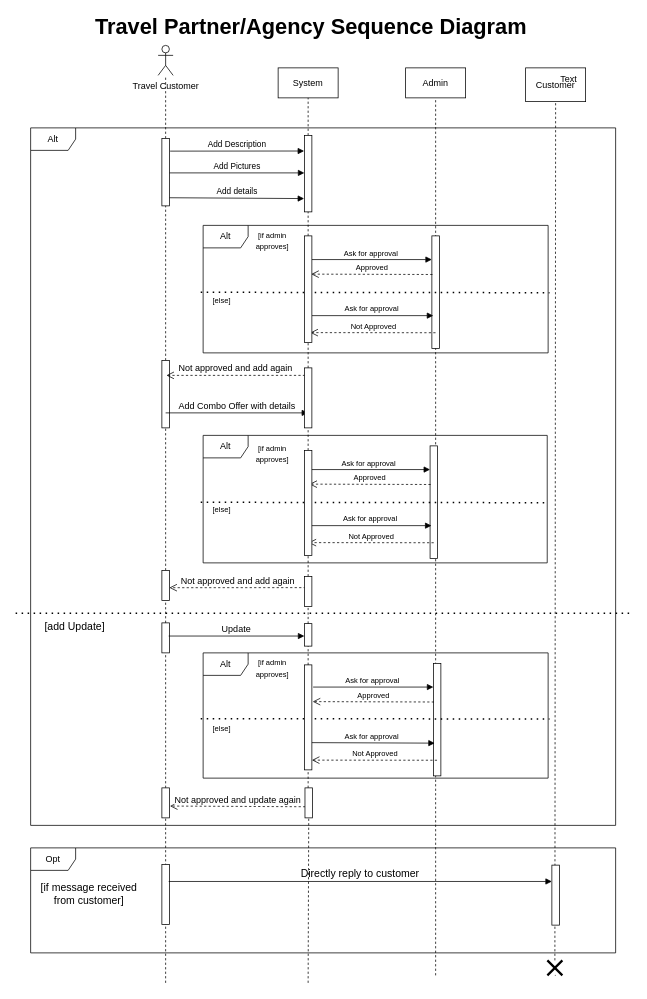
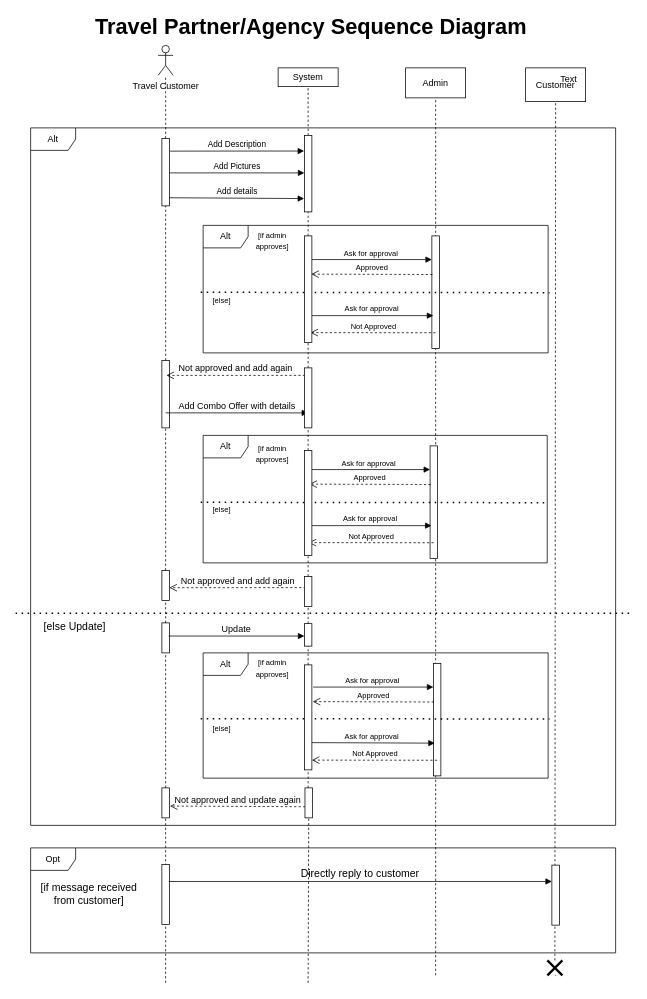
  <mxCell id="0" />
  <mxCell id="1" parent="0" />
  <mxCell id="2" value="Alt" style="shape=umlFrame;whiteSpace=wrap;html=1;" parent="1" vertex="1"><mxGeometry x="40" y="170" width="780" height="930" as="geometry" /></mxCell>
  <mxCell id="3" value="Travel Customer" style="shape=umlActor;verticalLabelPosition=bottom;verticalAlign=top;html=1;outlineConnect=0;" parent="1" vertex="1"><mxGeometry x="210" y="60" width="20" height="40" as="geometry" /></mxCell>
- <mxCell id="4" value="System" style="rounded=0;whiteSpace=wrap;html=1;" parent="1" vertex="1"><mxGeometry x="370" y="90" width="80" height="40" as="geometry" /></mxCell>
+ <mxCell id="4" value="System" style="rounded=0;whiteSpace=wrap;html=1;" parent="1" vertex="1"><mxGeometry x="370" y="90" width="80" height="25" as="geometry" /></mxCell>
  <mxCell id="5" value="Admin" style="rounded=0;whiteSpace=wrap;html=1;" parent="1" vertex="1"><mxGeometry x="540" y="90" width="80" height="40" as="geometry" /></mxCell>
  <mxCell id="6" value="Customer" style="rounded=0;whiteSpace=wrap;html=1;" parent="1" vertex="1"><mxGeometry x="700" y="90" width="80" height="45" as="geometry" /></mxCell>
  <mxCell id="7" value="Text" style="text;html=1;align=center;verticalAlign=middle;resizable=0;points=[];autosize=1;" parent="6" vertex="1"><mxGeometry x="37" y="5" width="40" height="20" as="geometry" /></mxCell>
  <mxCell id="8" value="" style="endArrow=none;dashed=1;html=1;rounded=0;startArrow=none;" parent="1" source="12" target="3" edge="1"><mxGeometry width="50" height="50" relative="1" as="geometry"><mxPoint x="220" y="1060" as="sourcePoint" /><mxPoint x="220" y="260" as="targetPoint" /></mxGeometry></mxCell>
  <mxCell id="9" value="" style="endArrow=none;dashed=1;html=1;rounded=0;entryX=0.5;entryY=1;entryDx=0;entryDy=0;" parent="1" target="5" edge="1"><mxGeometry width="50" height="50" relative="1" as="geometry"><mxPoint x="580" y="1300" as="sourcePoint" /><mxPoint x="490" y="560" as="targetPoint" /></mxGeometry></mxCell>
  <mxCell id="10" value="" style="endArrow=none;dashed=1;html=1;rounded=0;entryX=0.5;entryY=1;entryDx=0;entryDy=0;startArrow=none;" parent="1" source="72" target="6" edge="1"><mxGeometry width="50" height="50" relative="1" as="geometry"><mxPoint x="740" y="1300" as="sourcePoint" /><mxPoint x="490" y="330" as="targetPoint" /></mxGeometry></mxCell>
  <mxCell id="11" value="Alt" style="shape=umlFrame;whiteSpace=wrap;html=1;" parent="1" vertex="1"><mxGeometry x="270" y="300" width="460" height="170" as="geometry" /></mxCell>
  <mxCell id="12" value="" style="html=1;points=[];perimeter=orthogonalPerimeter;" parent="1" vertex="1"><mxGeometry x="215" y="184" width="10" height="90" as="geometry" /></mxCell>
  <mxCell id="13" value="" style="endArrow=none;dashed=1;html=1;rounded=0;startArrow=none;" parent="1" source="25" target="12" edge="1"><mxGeometry width="50" height="50" relative="1" as="geometry"><mxPoint x="220" y="1060" as="sourcePoint" /><mxPoint x="220" y="260" as="targetPoint" /></mxGeometry></mxCell>
  <mxCell id="14" value="Add Description" style="html=1;verticalAlign=bottom;endArrow=block;rounded=0;entryX=-0.033;entryY=0.199;entryDx=0;entryDy=0;entryPerimeter=0;" parent="1" edge="1"><mxGeometry width="80" relative="1" as="geometry"><mxPoint x="226" y="201" as="sourcePoint" /><mxPoint x="404.67" y="200.85" as="targetPoint" /></mxGeometry></mxCell>
  <mxCell id="15" value="Add Pictures" style="html=1;verticalAlign=bottom;endArrow=block;rounded=0;exitX=1.022;exitY=0.392;exitDx=0;exitDy=0;exitPerimeter=0;" parent="1" edge="1"><mxGeometry width="80" relative="1" as="geometry"><mxPoint x="225.22" y="230.04" as="sourcePoint" /><mxPoint x="405" y="230.04" as="targetPoint" /></mxGeometry></mxCell>
  <mxCell id="16" value="Add details" style="html=1;verticalAlign=bottom;endArrow=block;rounded=0;exitX=1.022;exitY=0.693;exitDx=0;exitDy=0;exitPerimeter=0;entryX=-0.033;entryY=0.766;entryDx=0;entryDy=0;entryPerimeter=0;" parent="1" edge="1"><mxGeometry width="80" relative="1" as="geometry"><mxPoint x="225.22" y="263.16" as="sourcePoint" /><mxPoint x="404.67" y="264.26" as="targetPoint" /></mxGeometry></mxCell>
  <mxCell id="17" value="" style="html=1;points=[];perimeter=orthogonalPerimeter;" parent="1" vertex="1"><mxGeometry x="575" y="314" width="10" height="150" as="geometry" /></mxCell>
  <mxCell id="18" value="&lt;font style=&quot;font-size: 10px&quot;&gt;[if admin approves]&lt;/font&gt;" style="text;html=1;strokeColor=none;fillColor=none;align=center;verticalAlign=middle;whiteSpace=wrap;rounded=0;strokeWidth=1;" parent="1" vertex="1"><mxGeometry x="320" y="310" width="85" height="20" as="geometry" /></mxCell>
  <mxCell id="19" value="&lt;font style=&quot;font-size: 10px&quot;&gt;Ask for approval&amp;nbsp;&lt;/font&gt;" style="html=1;verticalAlign=bottom;endArrow=block;rounded=0;exitX=0.967;exitY=0.663;exitDx=0;exitDy=0;exitPerimeter=0;" parent="1" edge="1"><mxGeometry width="80" relative="1" as="geometry"><mxPoint x="414.67" y="345.6" as="sourcePoint" /><mxPoint x="575" y="345.6" as="targetPoint" /></mxGeometry></mxCell>
  <mxCell id="20" value="Approved" style="html=1;verticalAlign=bottom;endArrow=open;dashed=1;endSize=8;rounded=0;fontSize=10;exitX=0.078;exitY=0.39;exitDx=0;exitDy=0;exitPerimeter=0;entryX=0.911;entryY=0.81;entryDx=0;entryDy=0;entryPerimeter=0;" parent="1" edge="1"><mxGeometry relative="1" as="geometry"><mxPoint x="575.78" y="365.5" as="sourcePoint" /><mxPoint x="414.11" y="365" as="targetPoint" /></mxGeometry></mxCell>
  <mxCell id="21" value="" style="endArrow=none;dashed=1;html=1;dashPattern=1 3;strokeWidth=2;rounded=0;fontSize=10;exitX=-0.007;exitY=0.525;exitDx=0;exitDy=0;exitPerimeter=0;entryX=1.004;entryY=0.528;entryDx=0;entryDy=0;entryPerimeter=0;" parent="1" source="11" target="11" edge="1"><mxGeometry width="50" height="50" relative="1" as="geometry"><mxPoint x="440" y="330" as="sourcePoint" /><mxPoint x="490" y="280" as="targetPoint" /></mxGeometry></mxCell>
  <mxCell id="22" value="[else]" style="text;html=1;strokeColor=none;fillColor=none;align=center;verticalAlign=middle;whiteSpace=wrap;rounded=0;fontSize=10;" parent="1" vertex="1"><mxGeometry x="270" y="390" width="50" height="20" as="geometry" /></mxCell>
  <mxCell id="23" value="Ask for approval&amp;nbsp;" style="html=1;verticalAlign=bottom;endArrow=block;rounded=0;fontSize=10;entryX=0.189;entryY=0.709;entryDx=0;entryDy=0;entryPerimeter=0;" parent="1" target="17" edge="1"><mxGeometry width="80" relative="1" as="geometry"><mxPoint x="415" y="420.35" as="sourcePoint" /><mxPoint x="500" y="310" as="targetPoint" /></mxGeometry></mxCell>
  <mxCell id="24" value="Not Approved" style="html=1;verticalAlign=bottom;endArrow=open;dashed=1;endSize=8;rounded=0;fontSize=10;exitX=0.189;exitY=0.861;exitDx=0;exitDy=0;exitPerimeter=0;" parent="1" edge="1"><mxGeometry relative="1" as="geometry"><mxPoint x="579.89" y="443.15" as="sourcePoint" /><mxPoint x="413" y="443" as="targetPoint" /></mxGeometry></mxCell>
  <mxCell id="25" value="" style="html=1;points=[];perimeter=orthogonalPerimeter;fontSize=10;strokeWidth=1;" parent="1" vertex="1"><mxGeometry x="215" y="480" width="10" height="90" as="geometry" /></mxCell>
  <mxCell id="26" value="" style="endArrow=none;dashed=1;html=1;rounded=0;startArrow=none;" parent="1" source="52" target="25" edge="1"><mxGeometry width="50" height="50" relative="1" as="geometry"><mxPoint x="220" y="1200" as="sourcePoint" /><mxPoint x="220" y="410" as="targetPoint" /></mxGeometry></mxCell>
  <mxCell id="27" value="&lt;font style=&quot;font-size: 12px&quot;&gt;Not approved and add again&lt;/font&gt;" style="html=1;verticalAlign=bottom;endArrow=open;dashed=1;endSize=8;rounded=0;fontSize=10;" parent="1" edge="1"><mxGeometry relative="1" as="geometry"><mxPoint x="406" y="500" as="sourcePoint" /><mxPoint x="221" y="500" as="targetPoint" /></mxGeometry></mxCell>
  <mxCell id="28" value="&lt;font style=&quot;font-size: 12px&quot;&gt;Add Combo Offer with details&lt;/font&gt;" style="html=1;verticalAlign=bottom;endArrow=block;rounded=0;fontSize=10;" parent="1" edge="1"><mxGeometry width="80" relative="1" as="geometry"><mxPoint x="220" y="550" as="sourcePoint" /><mxPoint x="410" y="550" as="targetPoint" /></mxGeometry></mxCell>
  <mxCell id="29" value="Alt" style="shape=umlFrame;whiteSpace=wrap;html=1;" parent="1" vertex="1"><mxGeometry x="270" y="580" width="458.8" height="170" as="geometry" /></mxCell>
  <mxCell id="30" value="" style="html=1;points=[];perimeter=orthogonalPerimeter;" parent="1" vertex="1"><mxGeometry x="572.6" y="594" width="10" height="150" as="geometry" /></mxCell>
  <mxCell id="31" value="&lt;font style=&quot;font-size: 10px&quot;&gt;[if admin approves]&lt;/font&gt;" style="text;html=1;strokeColor=none;fillColor=none;align=center;verticalAlign=middle;whiteSpace=wrap;rounded=0;strokeWidth=1;" parent="1" vertex="1"><mxGeometry x="320" y="594" width="85" height="20" as="geometry" /></mxCell>
  <mxCell id="32" value="&lt;font style=&quot;font-size: 10px&quot;&gt;Ask for approval&amp;nbsp;&lt;/font&gt;" style="html=1;verticalAlign=bottom;endArrow=block;rounded=0;exitX=0.967;exitY=0.663;exitDx=0;exitDy=0;exitPerimeter=0;" parent="1" edge="1"><mxGeometry width="80" relative="1" as="geometry"><mxPoint x="412.27" y="625.6" as="sourcePoint" /><mxPoint x="572.6" y="625.6" as="targetPoint" /></mxGeometry></mxCell>
  <mxCell id="33" value="Approved" style="html=1;verticalAlign=bottom;endArrow=open;dashed=1;endSize=8;rounded=0;fontSize=10;exitX=0.078;exitY=0.39;exitDx=0;exitDy=0;exitPerimeter=0;entryX=0.911;entryY=0.81;entryDx=0;entryDy=0;entryPerimeter=0;" parent="1" edge="1"><mxGeometry relative="1" as="geometry"><mxPoint x="573.38" y="645.5" as="sourcePoint" /><mxPoint x="411.71" y="645" as="targetPoint" /></mxGeometry></mxCell>
  <mxCell id="34" value="" style="endArrow=none;dashed=1;html=1;dashPattern=1 3;strokeWidth=2;rounded=0;fontSize=10;exitX=-0.007;exitY=0.525;exitDx=0;exitDy=0;exitPerimeter=0;entryX=1.004;entryY=0.528;entryDx=0;entryDy=0;entryPerimeter=0;" parent="1" source="29" target="29" edge="1"><mxGeometry width="50" height="50" relative="1" as="geometry"><mxPoint x="437.6" y="610" as="sourcePoint" /><mxPoint x="487.6" y="560" as="targetPoint" /></mxGeometry></mxCell>
  <mxCell id="35" value="[else]" style="text;html=1;strokeColor=none;fillColor=none;align=center;verticalAlign=middle;whiteSpace=wrap;rounded=0;fontSize=10;" parent="1" vertex="1"><mxGeometry x="270" y="669" width="50" height="20" as="geometry" /></mxCell>
  <mxCell id="36" value="Ask for approval&amp;nbsp;" style="html=1;verticalAlign=bottom;endArrow=block;rounded=0;fontSize=10;entryX=0.189;entryY=0.709;entryDx=0;entryDy=0;entryPerimeter=0;" parent="1" target="30" edge="1"><mxGeometry width="80" relative="1" as="geometry"><mxPoint x="413.8" y="700.35" as="sourcePoint" /><mxPoint x="497.6" y="590" as="targetPoint" /></mxGeometry></mxCell>
  <mxCell id="37" value="Not Approved" style="html=1;verticalAlign=bottom;endArrow=open;dashed=1;endSize=8;rounded=0;fontSize=10;exitX=0.189;exitY=0.861;exitDx=0;exitDy=0;exitPerimeter=0;" parent="1" edge="1"><mxGeometry relative="1" as="geometry"><mxPoint x="577.49" y="723.15" as="sourcePoint" /><mxPoint x="410.6" y="723" as="targetPoint" /></mxGeometry></mxCell>
  <mxCell id="38" value="" style="endArrow=none;dashed=1;html=1;dashPattern=1 3;strokeWidth=2;rounded=0;fontSize=10;" parent="1" edge="1"><mxGeometry width="50" height="50" relative="1" as="geometry"><mxPoint x="20" y="817" as="sourcePoint" /><mxPoint x="840" y="817" as="targetPoint" /></mxGeometry></mxCell>
- <mxCell id="39" value="[add Update]" style="text;html=1;strokeColor=none;fillColor=none;align=center;verticalAlign=middle;whiteSpace=wrap;rounded=0;fontSize=14;" parent="1" vertex="1"><mxGeometry x="54" y="820" width="90" height="30" as="geometry" /></mxCell>
+ <mxCell id="39" value="[else Update]" style="text;html=1;strokeColor=none;fillColor=none;align=center;verticalAlign=middle;whiteSpace=wrap;rounded=0;fontSize=14;" parent="1" vertex="1"><mxGeometry x="54" y="820" width="90" height="30" as="geometry" /></mxCell>
  <mxCell id="40" value="" style="html=1;points=[];perimeter=orthogonalPerimeter;fontSize=14;strokeWidth=1;" parent="1" vertex="1"><mxGeometry x="215" y="830" width="10" height="40" as="geometry" /></mxCell>
  <mxCell id="41" value="" style="endArrow=none;dashed=1;html=1;rounded=0;startArrow=none;" parent="1" source="56" target="40" edge="1"><mxGeometry width="50" height="50" relative="1" as="geometry"><mxPoint x="220" y="1200" as="sourcePoint" /><mxPoint x="220" y="660" as="targetPoint" /></mxGeometry></mxCell>
  <mxCell id="42" value="&lt;font style=&quot;font-size: 12px&quot;&gt;Update&lt;/font&gt;" style="html=1;verticalAlign=bottom;endArrow=block;rounded=0;fontSize=14;exitX=0.911;exitY=0.157;exitDx=0;exitDy=0;exitPerimeter=0;" parent="1" edge="1"><mxGeometry width="80" relative="1" as="geometry"><mxPoint x="224.11" y="847.56" as="sourcePoint" /><mxPoint x="405" y="847.56" as="targetPoint" /></mxGeometry></mxCell>
  <mxCell id="43" value="Alt" style="shape=umlFrame;whiteSpace=wrap;html=1;" parent="1" vertex="1"><mxGeometry x="270" y="870" width="460" height="167" as="geometry" /></mxCell>
  <mxCell id="44" value="" style="html=1;points=[];perimeter=orthogonalPerimeter;" parent="1" vertex="1"><mxGeometry x="577" y="884" width="10" height="150" as="geometry" /></mxCell>
  <mxCell id="45" value="&lt;font style=&quot;font-size: 10px&quot;&gt;[if admin approves]&lt;/font&gt;" style="text;html=1;strokeColor=none;fillColor=none;align=center;verticalAlign=middle;whiteSpace=wrap;rounded=0;strokeWidth=1;" parent="1" vertex="1"><mxGeometry x="320" y="880" width="85" height="20" as="geometry" /></mxCell>
  <mxCell id="46" value="&lt;font style=&quot;font-size: 10px&quot;&gt;Ask for approval&amp;nbsp;&lt;/font&gt;" style="html=1;verticalAlign=bottom;endArrow=block;rounded=0;exitX=0.967;exitY=0.663;exitDx=0;exitDy=0;exitPerimeter=0;" parent="1" edge="1"><mxGeometry width="80" relative="1" as="geometry"><mxPoint x="416.67" y="915.6" as="sourcePoint" /><mxPoint x="577" y="915.6" as="targetPoint" /></mxGeometry></mxCell>
  <mxCell id="47" value="Approved" style="html=1;verticalAlign=bottom;endArrow=open;dashed=1;endSize=8;rounded=0;fontSize=10;exitX=0.078;exitY=0.39;exitDx=0;exitDy=0;exitPerimeter=0;entryX=0.911;entryY=0.81;entryDx=0;entryDy=0;entryPerimeter=0;" parent="1" edge="1"><mxGeometry relative="1" as="geometry"><mxPoint x="577.78" y="935.5" as="sourcePoint" /><mxPoint x="416.11" y="935" as="targetPoint" /></mxGeometry></mxCell>
  <mxCell id="48" value="" style="endArrow=none;dashed=1;html=1;dashPattern=1 3;strokeWidth=2;rounded=0;fontSize=10;exitX=-0.007;exitY=0.525;exitDx=0;exitDy=0;exitPerimeter=0;entryX=1.004;entryY=0.528;entryDx=0;entryDy=0;entryPerimeter=0;" parent="1" source="43" target="43" edge="1"><mxGeometry width="50" height="50" relative="1" as="geometry"><mxPoint x="442" y="900" as="sourcePoint" /><mxPoint x="492" y="850" as="targetPoint" /></mxGeometry></mxCell>
  <mxCell id="49" value="[else]" style="text;html=1;strokeColor=none;fillColor=none;align=center;verticalAlign=middle;whiteSpace=wrap;rounded=0;fontSize=10;" parent="1" vertex="1"><mxGeometry x="270" y="960" width="50" height="20" as="geometry" /></mxCell>
  <mxCell id="50" value="Ask for approval&amp;nbsp;" style="html=1;verticalAlign=bottom;endArrow=block;rounded=0;fontSize=10;entryX=0.189;entryY=0.709;entryDx=0;entryDy=0;entryPerimeter=0;exitX=0.919;exitY=0.877;exitDx=0;exitDy=0;exitPerimeter=0;" parent="1" target="44" edge="1"><mxGeometry width="80" relative="1" as="geometry"><mxPoint x="414.19" y="989.67" as="sourcePoint" /><mxPoint x="502" y="880" as="targetPoint" /></mxGeometry></mxCell>
  <mxCell id="51" value="Not Approved" style="html=1;verticalAlign=bottom;endArrow=open;dashed=1;endSize=8;rounded=0;fontSize=10;exitX=0.189;exitY=0.861;exitDx=0;exitDy=0;exitPerimeter=0;" parent="1" edge="1"><mxGeometry relative="1" as="geometry"><mxPoint x="581.89" y="1013.15" as="sourcePoint" /><mxPoint x="415" y="1013" as="targetPoint" /></mxGeometry></mxCell>
  <mxCell id="52" value="" style="html=1;points=[];perimeter=orthogonalPerimeter;fontSize=12;strokeWidth=1;" parent="1" vertex="1"><mxGeometry x="215" y="760" width="10" height="40" as="geometry" /></mxCell>
  <mxCell id="53" value="" style="endArrow=none;dashed=1;html=1;rounded=0;startArrow=none;" parent="1" source="40" target="52" edge="1"><mxGeometry width="50" height="50" relative="1" as="geometry"><mxPoint x="220" y="810" as="sourcePoint" /><mxPoint x="220" y="660" as="targetPoint" /></mxGeometry></mxCell>
  <mxCell id="54" value="&lt;font style=&quot;font-size: 12px&quot;&gt;Not approved and add again&lt;/font&gt;" style="html=1;verticalAlign=bottom;endArrow=open;dashed=1;endSize=8;rounded=0;fontSize=10;entryX=1.3;entryY=0.662;entryDx=0;entryDy=0;entryPerimeter=0;" parent="1" edge="1"><mxGeometry relative="1" as="geometry"><mxPoint x="407" y="783" as="sourcePoint" /><mxPoint x="225" y="783.1" as="targetPoint" /></mxGeometry></mxCell>
  <mxCell id="55" value="&lt;font style=&quot;font-size: 12px&quot;&gt;Not approved and update again&lt;/font&gt;" style="html=1;verticalAlign=bottom;endArrow=open;dashed=1;endSize=8;rounded=0;fontSize=10;entryX=1.078;entryY=0.606;entryDx=0;entryDy=0;entryPerimeter=0;exitX=0.133;exitY=0.965;exitDx=0;exitDy=0;exitPerimeter=0;" parent="1" target="56" edge="1"><mxGeometry relative="1" as="geometry"><mxPoint x="406.33" y="1075.15" as="sourcePoint" /><mxPoint x="260" y="1150" as="targetPoint" /></mxGeometry></mxCell>
  <mxCell id="56" value="" style="html=1;points=[];perimeter=orthogonalPerimeter;fontSize=12;strokeWidth=1;" parent="1" vertex="1"><mxGeometry x="215" y="1050" width="10" height="40" as="geometry" /></mxCell>
  <mxCell id="57" value="" style="endArrow=none;dashed=1;html=1;rounded=0;" parent="1" target="56" edge="1"><mxGeometry width="50" height="50" relative="1" as="geometry"><mxPoint x="220" y="1310" as="sourcePoint" /><mxPoint x="220" y="899" as="targetPoint" /></mxGeometry></mxCell>
  <mxCell id="58" value="Opt" style="shape=umlFrame;whiteSpace=wrap;html=1;fontSize=12;strokeWidth=1;" parent="1" vertex="1"><mxGeometry x="40" y="1130" width="780" height="140" as="geometry" /></mxCell>
  <mxCell id="59" value="&lt;font style=&quot;font-size: 14px&quot;&gt;[if message received from customer]&lt;/font&gt;" style="text;html=1;strokeColor=none;fillColor=none;align=center;verticalAlign=middle;whiteSpace=wrap;rounded=0;fontSize=12;" parent="1" vertex="1"><mxGeometry x="43" y="1190" width="150" as="geometry" /></mxCell>
  <mxCell id="60" value="" style="html=1;points=[];perimeter=orthogonalPerimeter;fontSize=14;strokeWidth=1;" parent="1" vertex="1"><mxGeometry x="215" y="1152" width="10" height="80" as="geometry" /></mxCell>
  <mxCell id="61" value="" style="html=1;points=[];perimeter=orthogonalPerimeter;fontSize=14;strokeWidth=1;" parent="1" vertex="1"><mxGeometry x="735" y="1153" width="10" height="80" as="geometry" /></mxCell>
  <mxCell id="62" value="Directly reply to customer" style="html=1;verticalAlign=bottom;endArrow=block;rounded=0;fontSize=14;exitX=0.912;exitY=0.285;exitDx=0;exitDy=0;exitPerimeter=0;" parent="1" source="60" target="61" edge="1"><mxGeometry width="80" relative="1" as="geometry"><mxPoint x="280" y="1170" as="sourcePoint" /><mxPoint x="360" y="1170" as="targetPoint" /></mxGeometry></mxCell>
  <mxCell id="63" value="" style="endArrow=none;dashed=1;html=1;rounded=0;entryX=0.5;entryY=1;entryDx=0;entryDy=0;startArrow=none;" parent="1" source="64" target="4" edge="1"><mxGeometry width="50" height="50" relative="1" as="geometry"><mxPoint x="410" y="1250" as="sourcePoint" /><mxPoint x="420" y="430" as="targetPoint" /></mxGeometry></mxCell>
  <mxCell id="64" value="" style="html=1;points=[];perimeter=orthogonalPerimeter;" parent="1" vertex="1"><mxGeometry x="405" y="180" width="10" height="102" as="geometry" /></mxCell>
  <mxCell id="65" value="" style="endArrow=none;dashed=1;html=1;rounded=0;entryX=0.5;entryY=1;entryDx=0;entryDy=0;startArrow=none;" parent="1" source="68" target="64" edge="1"><mxGeometry width="50" height="50" relative="1" as="geometry"><mxPoint x="410" y="1250" as="sourcePoint" /><mxPoint x="410" y="250" as="targetPoint" /></mxGeometry></mxCell>
  <mxCell id="66" value="" style="html=1;points=[];perimeter=orthogonalPerimeter;" parent="1" vertex="1"><mxGeometry x="405" y="886" width="10" height="140" as="geometry" /></mxCell>
  <mxCell id="67" value="" style="endArrow=none;dashed=1;html=1;rounded=0;entryX=0.5;entryY=1;entryDx=0;entryDy=0;startArrow=none;" parent="1" source="74" target="66" edge="1"><mxGeometry width="50" height="50" relative="1" as="geometry"><mxPoint x="410" y="1310" as="sourcePoint" /><mxPoint x="410" y="418" as="targetPoint" /></mxGeometry></mxCell>
  <mxCell id="68" value="" style="html=1;points=[];perimeter=orthogonalPerimeter;" parent="1" vertex="1"><mxGeometry x="405" y="314" width="10" height="142" as="geometry" /></mxCell>
  <mxCell id="69" value="" style="endArrow=none;dashed=1;html=1;rounded=0;entryX=0.5;entryY=1;entryDx=0;entryDy=0;startArrow=none;" parent="1" source="70" target="68" edge="1"><mxGeometry width="50" height="50" relative="1" as="geometry"><mxPoint x="410" y="866" as="sourcePoint" /><mxPoint x="410" y="282" as="targetPoint" /></mxGeometry></mxCell>
  <mxCell id="70" value="" style="html=1;points=[];perimeter=orthogonalPerimeter;" parent="1" vertex="1"><mxGeometry x="405" y="490" width="10" height="80" as="geometry" /></mxCell>
  <mxCell id="71" value="" style="endArrow=none;dashed=1;html=1;rounded=0;entryX=0.5;entryY=1;entryDx=0;entryDy=0;startArrow=none;" parent="1" source="80" target="70" edge="1"><mxGeometry width="50" height="50" relative="1" as="geometry"><mxPoint x="410" y="866" as="sourcePoint" /><mxPoint x="410" y="456" as="targetPoint" /></mxGeometry></mxCell>
  <mxCell id="72" value="" style="shape=umlDestroy;whiteSpace=wrap;html=1;strokeWidth=3;fontSize=14;" parent="1" vertex="1"><mxGeometry x="729" y="1280" width="20" height="20" as="geometry" /></mxCell>
  <mxCell id="73" value="" style="endArrow=none;dashed=1;html=1;rounded=0;entryX=0.5;entryY=1;entryDx=0;entryDy=0;startArrow=none;" parent="1" target="72" edge="1"><mxGeometry width="50" height="50" relative="1" as="geometry"><mxPoint x="740" y="1300" as="sourcePoint" /><mxPoint x="740" y="135" as="targetPoint" /></mxGeometry></mxCell>
  <mxCell id="74" value="" style="html=1;points=[];perimeter=orthogonalPerimeter;" parent="1" vertex="1"><mxGeometry x="405.8" y="1050" width="10" height="40" as="geometry" /></mxCell>
  <mxCell id="75" value="" style="endArrow=none;dashed=1;html=1;rounded=0;entryX=0.5;entryY=1;entryDx=0;entryDy=0;" parent="1" target="74" edge="1"><mxGeometry width="50" height="50" relative="1" as="geometry"><mxPoint x="410" y="1310" as="sourcePoint" /><mxPoint x="410" y="1006" as="targetPoint" /></mxGeometry></mxCell>
  <mxCell id="76" value="" style="html=1;points=[];perimeter=orthogonalPerimeter;" parent="1" vertex="1"><mxGeometry x="405" y="831" width="10" height="30" as="geometry" /></mxCell>
  <mxCell id="77" value="" style="endArrow=none;dashed=1;html=1;rounded=0;entryX=0.5;entryY=1;entryDx=0;entryDy=0;startArrow=none;" parent="1" source="66" target="76" edge="1"><mxGeometry width="50" height="50" relative="1" as="geometry"><mxPoint x="410" y="886" as="sourcePoint" /><mxPoint x="410" y="570" as="targetPoint" /></mxGeometry></mxCell>
  <mxCell id="78" value="" style="html=1;points=[];perimeter=orthogonalPerimeter;" parent="1" vertex="1"><mxGeometry x="405" y="768" width="10" height="40" as="geometry" /></mxCell>
  <mxCell id="79" value="" style="endArrow=none;dashed=1;html=1;rounded=0;entryX=0.5;entryY=1;entryDx=0;entryDy=0;startArrow=none;" parent="1" source="76" target="78" edge="1"><mxGeometry width="50" height="50" relative="1" as="geometry"><mxPoint x="410" y="821" as="sourcePoint" /><mxPoint x="410" y="570" as="targetPoint" /></mxGeometry></mxCell>
  <mxCell id="80" value="" style="html=1;points=[];perimeter=orthogonalPerimeter;" parent="1" vertex="1"><mxGeometry x="405" y="600" width="10" height="140" as="geometry" /></mxCell>
  <mxCell id="81" value="" style="endArrow=none;dashed=1;html=1;rounded=0;entryX=0.5;entryY=1;entryDx=0;entryDy=0;startArrow=none;" parent="1" source="78" target="80" edge="1"><mxGeometry width="50" height="50" relative="1" as="geometry"><mxPoint x="410" y="768" as="sourcePoint" /><mxPoint x="410" y="570" as="targetPoint" /></mxGeometry></mxCell>
  <mxCell id="82" value="Travel Partner/Agency Sequence Diagram" style="text;html=1;strokeColor=none;fillColor=none;align=center;verticalAlign=middle;whiteSpace=wrap;rounded=0;fontSize=29;fontStyle=1" vertex="1" parent="1"><mxGeometry x="109" y="20" width="610" height="30" as="geometry" /></mxCell>
